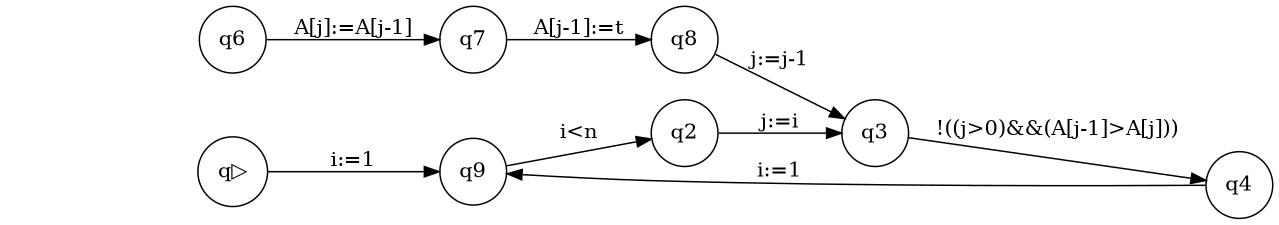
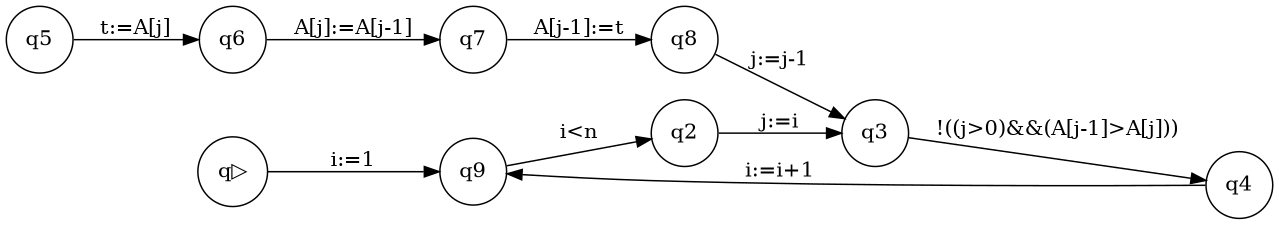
  digraph {
    fontname="DejaVu Serif"
    rankdir=LR
    node [fontname="DejaVu Serif" shape=circle]
    edge [fontname="DejaVu Serif"]
    n1 [label=q9]
    "q▷"
    q2
    q3
    q4
+   q5
    q6
    q7
    q8
    n1 -> q2 [label="i<n"]
    "q▷" -> n1 [label="i:=1"]
    q2 -> q3 [label="j:=i"]
    q3 -> q4 [label="!((j>0)&&(A[j-1]>A[j]))"]
-   q4 -> n1 [label="i:=1"]
+   q4 -> n1 [label="i:=i+1"]
+   q5 -> q6 [label="t:=A[j]"]
    q6 -> q7 [label="A[j]:=A[j-1]"]
    q7 -> q8 [label="A[j-1]:=t"]
    q8 -> q3 [label="j:=j-1"]
  }
